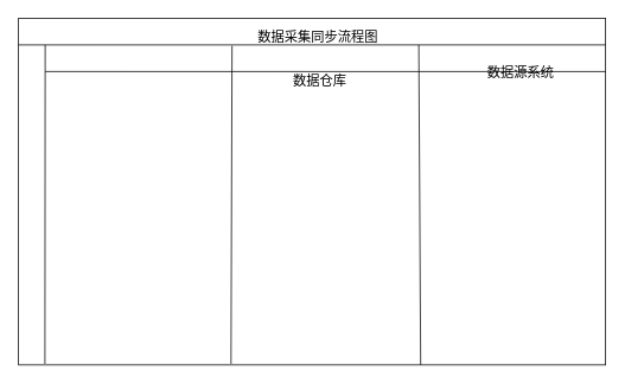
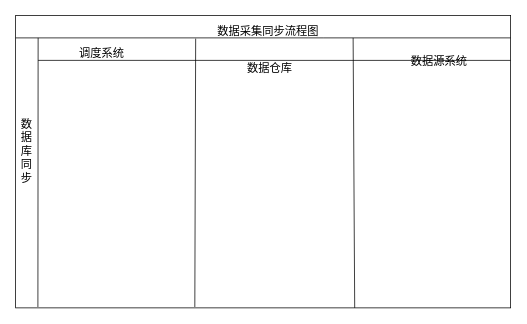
  <mxCell id="0" />
  <mxCell id="1" parent="0" />
  <mxCell id="2" value="" style="rounded=0;whiteSpace=wrap;html=1;fillColor=none;" vertex="1" parent="1"><mxGeometry x="20" y="20" width="660" height="390" as="geometry" /></mxCell>
  <mxCell id="3" value="" style="endArrow=none;html=1;entryX=0;entryY=0.077;entryDx=0;entryDy=0;entryPerimeter=0;" edge="1" parent="1" target="2"><mxGeometry width="50" height="50" relative="1" as="geometry"><mxPoint x="680" y="50" as="sourcePoint" /><mxPoint x="160" y="90" as="targetPoint" /><Array as="points"><mxPoint x="420" y="50" /></Array></mxGeometry></mxCell>
  <mxCell id="4" value="数据采集同步流程图" style="text;html=1;strokeColor=none;fillColor=none;align=center;verticalAlign=middle;whiteSpace=wrap;rounded=0;strokeWidth=10;fontSize=15;" vertex="1" parent="1"><mxGeometry x="250" y="30" width="214" height="20" as="geometry" /></mxCell>
  <mxCell id="5" value="" style="endArrow=none;html=1;fontSize=15;exitX=0.045;exitY=0.997;exitDx=0;exitDy=0;exitPerimeter=0;" edge="1" parent="1" source="2"><mxGeometry width="50" height="50" relative="1" as="geometry"><mxPoint x="60" y="409" as="sourcePoint" /><mxPoint x="50" y="50" as="targetPoint" /></mxGeometry></mxCell>
+ <mxCell id="6" value="数据库同步" style="text;html=1;strokeColor=none;fillColor=none;align=center;verticalAlign=middle;whiteSpace=wrap;rounded=0;fontSize=15;" vertex="1" parent="1"><mxGeometry x="20" y="160" width="30" height="80" as="geometry" /></mxCell>
  <mxCell id="7" value="" style="endArrow=none;html=1;fontSize=15;entryX=1;entryY=0.154;entryDx=0;entryDy=0;entryPerimeter=0;" edge="1" parent="1" target="2"><mxGeometry width="50" height="50" relative="1" as="geometry"><mxPoint x="50" y="80" as="sourcePoint" /><mxPoint x="440" y="250" as="targetPoint" /></mxGeometry></mxCell>
  <mxCell id="8" value="" style="endArrow=none;html=1;fontSize=15;entryX=0.047;entryY=1.05;entryDx=0;entryDy=0;entryPerimeter=0;exitX=0.362;exitY=0.997;exitDx=0;exitDy=0;exitPerimeter=0;" edge="1" parent="1" source="2" target="4"><mxGeometry width="50" height="50" relative="1" as="geometry"><mxPoint x="390" y="300" as="sourcePoint" /><mxPoint x="440" y="250" as="targetPoint" /></mxGeometry></mxCell>
  <mxCell id="9" value="" style="endArrow=none;html=1;fontSize=15;exitX=0.685;exitY=1;exitDx=0;exitDy=0;exitPerimeter=0;" edge="1" parent="1" source="2"><mxGeometry width="50" height="50" relative="1" as="geometry"><mxPoint x="268.92" y="418.83" as="sourcePoint" /><mxPoint x="470" y="50" as="targetPoint" /></mxGeometry></mxCell>
+ <mxCell id="10" value="调度系统" style="text;html=1;strokeColor=none;fillColor=none;align=center;verticalAlign=middle;whiteSpace=wrap;rounded=0;fontSize=15;" vertex="1" parent="1"><mxGeometry x="100" y="60" width="70" height="20" as="geometry" /></mxCell>
  <mxCell id="11" value="数据源系统" style="text;html=1;strokeColor=none;fillColor=none;align=center;verticalAlign=middle;whiteSpace=wrap;rounded=0;fontSize=15;" vertex="1" parent="1"><mxGeometry x="540" y="70" width="90" height="20" as="geometry" /></mxCell>
  <mxCell id="12" value="数据仓库" style="text;html=1;strokeColor=none;fillColor=none;align=center;verticalAlign=middle;whiteSpace=wrap;rounded=0;fontSize=15;" vertex="1" parent="1"><mxGeometry x="324" y="80" width="70" height="20" as="geometry" /></mxCell>
